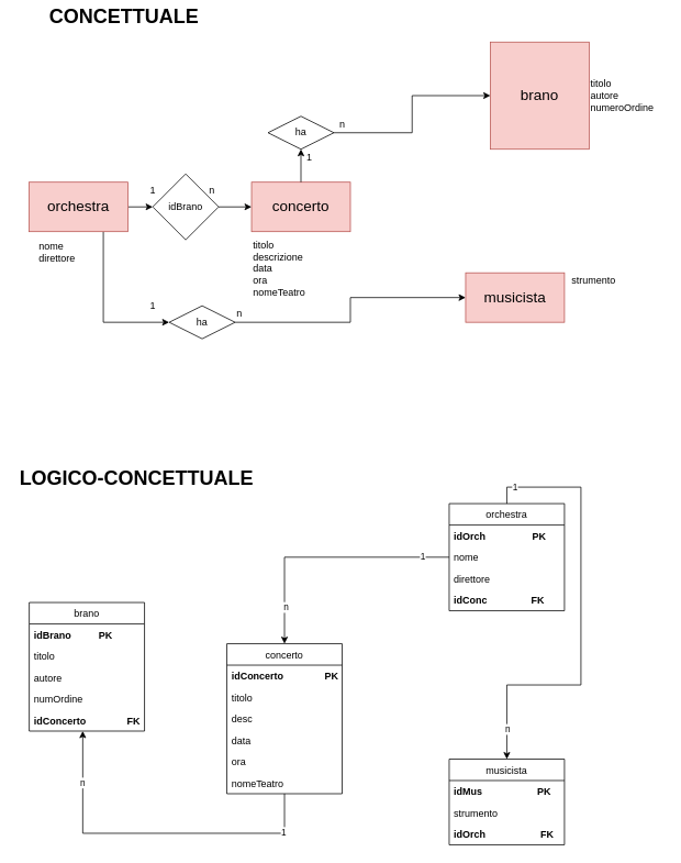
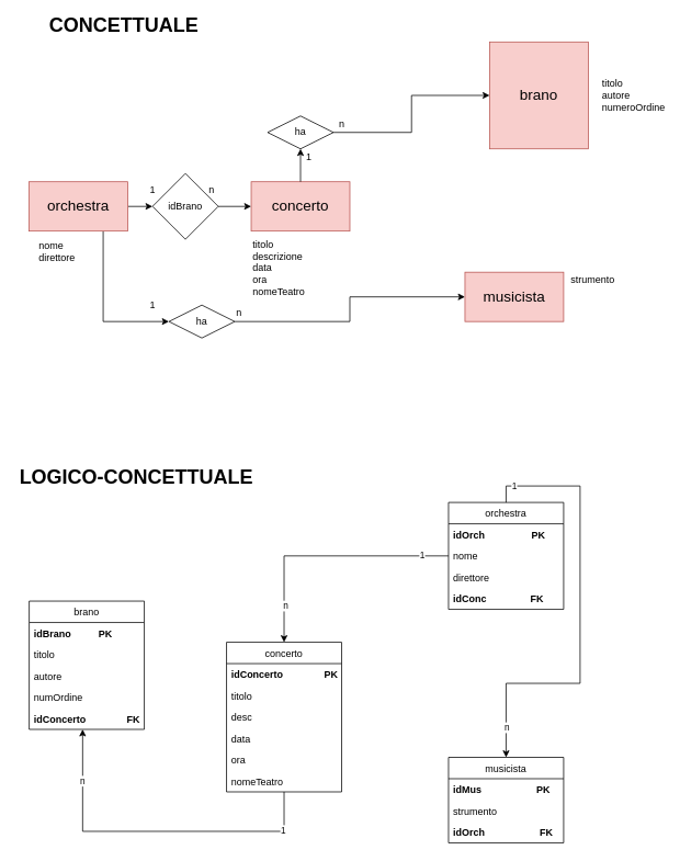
  <mxCell id="0" />
  <mxCell id="1" parent="0" />
  <mxCell id="2" style="edgeStyle=orthogonalEdgeStyle;rounded=0;orthogonalLoop=1;jettySize=auto;html=1;exitX=1;exitY=0.5;exitDx=0;exitDy=0;entryX=0;entryY=0.5;entryDx=0;entryDy=0;" parent="1" source="4" target="10" edge="1"><mxGeometry relative="1" as="geometry" /></mxCell>
  <mxCell id="3" style="edgeStyle=orthogonalEdgeStyle;rounded=0;orthogonalLoop=1;jettySize=auto;html=1;exitX=0.75;exitY=1;exitDx=0;exitDy=0;entryX=0;entryY=0.5;entryDx=0;entryDy=0;" parent="1" source="4" target="18" edge="1"><mxGeometry relative="1" as="geometry" /></mxCell>
  <mxCell id="4" value="&lt;font style=&quot;font-size: 18px&quot;&gt;orchestra&lt;/font&gt;" style="rounded=0;whiteSpace=wrap;html=1;fillColor=#f8cecc;strokeColor=#b85450;" parent="1" vertex="1"><mxGeometry x="35" y="220" width="120" height="60" as="geometry" /></mxCell>
  <mxCell id="5" value="&lt;font style=&quot;font-size: 18px&quot;&gt;brano&lt;/font&gt;" style="rounded=0;whiteSpace=wrap;html=1;fillColor=#f8cecc;strokeColor=#b85450;" parent="1" vertex="1"><mxGeometry x="595" y="50" width="120" height="130" as="geometry" /></mxCell>
  <mxCell id="6" value="" style="edgeStyle=orthogonalEdgeStyle;rounded=0;orthogonalLoop=1;jettySize=auto;html=1;" parent="1" source="12" target="5" edge="1"><mxGeometry relative="1" as="geometry"><mxPoint x="365" y="110" as="sourcePoint" /><mxPoint x="535" y="220" as="targetPoint" /></mxGeometry></mxCell>
  <mxCell id="7" value="&lt;font style=&quot;font-size: 18px&quot;&gt;concerto&lt;/font&gt;" style="rounded=0;whiteSpace=wrap;html=1;fillColor=#f8cecc;strokeColor=#b85450;" parent="1" vertex="1"><mxGeometry x="305" y="220" width="120" height="60" as="geometry" /></mxCell>
  <mxCell id="8" value="&lt;font style=&quot;font-size: 18px&quot;&gt;musicista&lt;/font&gt;" style="rounded=0;whiteSpace=wrap;html=1;fillColor=#f8cecc;strokeColor=#b85450;" parent="1" vertex="1"><mxGeometry x="565" y="330" width="120" height="60" as="geometry" /></mxCell>
  <mxCell id="9" style="edgeStyle=orthogonalEdgeStyle;rounded=0;orthogonalLoop=1;jettySize=auto;html=1;exitX=1;exitY=0.5;exitDx=0;exitDy=0;entryX=0;entryY=0.5;entryDx=0;entryDy=0;" parent="1" source="10" target="7" edge="1"><mxGeometry relative="1" as="geometry" /></mxCell>
  <mxCell id="10" value="idBrano" style="rhombus;whiteSpace=wrap;html=1;" parent="1" vertex="1"><mxGeometry x="185" y="210" width="80" height="80" as="geometry" /></mxCell>
  <mxCell id="11" value="" style="edgeStyle=orthogonalEdgeStyle;rounded=0;orthogonalLoop=1;jettySize=auto;html=1;" parent="1" source="7" target="12" edge="1"><mxGeometry relative="1" as="geometry"><mxPoint x="395" y="200" as="sourcePoint" /></mxGeometry></mxCell>
  <mxCell id="12" value="ha" style="rhombus;whiteSpace=wrap;html=1;rounded=0;" parent="1" vertex="1"><mxGeometry x="325" y="140" width="80" height="40" as="geometry" /></mxCell>
- <mxCell id="13" value="&lt;font style=&quot;font-size: 24px&quot;&gt;&lt;b&gt;CONCETTUALE&lt;/b&gt;&lt;/font&gt;" style="text;html=1;align=center;verticalAlign=middle;resizable=0;points=[];autosize=1;" parent="1" vertex="1"><mxGeometry x="50" y="10" width="200" height="20" as="geometry" /></mxCell>
+ <mxCell id="13" value="&lt;font style=&quot;font-size: 24px&quot;&gt;&lt;b&gt;CONCETTUALE&lt;/b&gt;&lt;/font&gt;" style="text;html=1;align=center;verticalAlign=middle;resizable=0;points=[];autosize=1;" parent="1" vertex="1"><mxGeometry x="50" y="20" width="200" height="20" as="geometry" /></mxCell>
  <mxCell id="14" value="nome&lt;br&gt;direttore" style="text;html=1;align=left;verticalAlign=middle;resizable=0;points=[];autosize=1;" parent="1" vertex="1"><mxGeometry x="45" y="290" width="60" height="30" as="geometry" /></mxCell>
  <mxCell id="15" value="titolo&lt;br&gt;descrizione&lt;br&gt;data&lt;br&gt;ora&lt;br&gt;nomeTeatro" style="text;html=1;align=left;verticalAlign=middle;resizable=0;points=[];autosize=1;" parent="1" vertex="1"><mxGeometry x="305" y="285" width="80" height="80" as="geometry" /></mxCell>
- <mxCell id="16" value="titolo&lt;br&gt;autore&lt;br&gt;numeroOrdine" style="text;html=1;align=left;verticalAlign=middle;resizable=0;points=[];autosize=1;" parent="1" vertex="1"><mxGeometry x="715" y="90" width="90" height="50" as="geometry" /></mxCell>
+ <mxCell id="16" value="titolo&lt;br&gt;autore&lt;br&gt;numeroOrdine" style="text;html=1;align=left;verticalAlign=middle;resizable=0;points=[];autosize=1;" parent="1" vertex="1"><mxGeometry x="730" y="90" width="90" height="50" as="geometry" /></mxCell>
  <mxCell id="17" style="edgeStyle=orthogonalEdgeStyle;rounded=0;orthogonalLoop=1;jettySize=auto;html=1;exitX=1;exitY=0.5;exitDx=0;exitDy=0;" parent="1" source="18" target="8" edge="1"><mxGeometry relative="1" as="geometry" /></mxCell>
  <mxCell id="18" value="ha" style="rhombus;whiteSpace=wrap;html=1;rounded=0;" parent="1" vertex="1"><mxGeometry x="205" y="370" width="80" height="40" as="geometry" /></mxCell>
  <mxCell id="19" value="n" style="text;html=1;align=center;verticalAlign=middle;resizable=0;points=[];autosize=1;" parent="1" vertex="1"><mxGeometry x="280" y="370" width="20" height="20" as="geometry" /></mxCell>
  <mxCell id="20" value="strumento" style="text;html=1;align=center;verticalAlign=middle;resizable=0;points=[];autosize=1;" parent="1" vertex="1"><mxGeometry x="685" y="330" width="70" height="20" as="geometry" /></mxCell>
  <mxCell id="21" value="&lt;font style=&quot;font-size: 24px&quot;&gt;&lt;b&gt;LOGICO-CONCETTUALE&lt;/b&gt;&lt;/font&gt;" style="text;html=1;align=center;verticalAlign=middle;resizable=0;points=[];autosize=1;" parent="1" vertex="1"><mxGeometry x="20" y="570" width="290" height="20" as="geometry" /></mxCell>
  <mxCell id="22" value="brano" style="swimlane;fontStyle=0;childLayout=stackLayout;horizontal=1;startSize=26;fillColor=none;horizontalStack=0;resizeParent=1;resizeParentMax=0;resizeLast=0;collapsible=1;marginBottom=0;" parent="1" vertex="1"><mxGeometry x="35" y="730" width="140" height="156" as="geometry" /></mxCell>
  <mxCell id="23" value="idBrano          PK" style="text;strokeColor=none;fillColor=none;align=left;verticalAlign=top;spacingLeft=4;spacingRight=4;overflow=hidden;rotatable=0;points=[[0,0.5],[1,0.5]];portConstraint=eastwest;fontStyle=1" parent="22" vertex="1"><mxGeometry y="26" width="140" height="26" as="geometry" /></mxCell>
  <mxCell id="24" value="titolo" style="text;strokeColor=none;fillColor=none;align=left;verticalAlign=top;spacingLeft=4;spacingRight=4;overflow=hidden;rotatable=0;points=[[0,0.5],[1,0.5]];portConstraint=eastwest;" parent="22" vertex="1"><mxGeometry y="52" width="140" height="26" as="geometry" /></mxCell>
  <mxCell id="25" value="autore" style="text;strokeColor=none;fillColor=none;align=left;verticalAlign=top;spacingLeft=4;spacingRight=4;overflow=hidden;rotatable=0;points=[[0,0.5],[1,0.5]];portConstraint=eastwest;" parent="22" vertex="1"><mxGeometry y="78" width="140" height="26" as="geometry" /></mxCell>
  <mxCell id="26" value="numOrdine" style="text;strokeColor=none;fillColor=none;align=left;verticalAlign=top;spacingLeft=4;spacingRight=4;overflow=hidden;rotatable=0;points=[[0,0.5],[1,0.5]];portConstraint=eastwest;" parent="22" vertex="1"><mxGeometry y="104" width="140" height="26" as="geometry" /></mxCell>
  <mxCell id="27" value="idConcerto               FK" style="text;strokeColor=none;fillColor=none;align=left;verticalAlign=top;spacingLeft=4;spacingRight=4;overflow=hidden;rotatable=0;points=[[0,0.5],[1,0.5]];portConstraint=eastwest;fontStyle=1" parent="22" vertex="1"><mxGeometry y="130" width="140" height="26" as="geometry" /></mxCell>
  <mxCell id="28" style="edgeStyle=orthogonalEdgeStyle;rounded=0;orthogonalLoop=1;jettySize=auto;html=1;exitX=0.5;exitY=0;exitDx=0;exitDy=0;entryX=0.5;entryY=0;entryDx=0;entryDy=0;" parent="1" source="31" target="46" edge="1"><mxGeometry relative="1" as="geometry" /></mxCell>
  <mxCell id="29" value="1" style="edgeLabel;html=1;align=center;verticalAlign=middle;resizable=0;points=[];" parent="28" vertex="1" connectable="0"><mxGeometry x="-0.891" relative="1" as="geometry"><mxPoint as="offset" /></mxGeometry></mxCell>
  <mxCell id="30" value="n" style="edgeLabel;html=1;align=center;verticalAlign=middle;resizable=0;points=[];" parent="28" vertex="1" connectable="0"><mxGeometry x="0.859" relative="1" as="geometry"><mxPoint as="offset" /></mxGeometry></mxCell>
  <mxCell id="31" value="orchestra" style="swimlane;fontStyle=0;childLayout=stackLayout;horizontal=1;startSize=26;fillColor=none;horizontalStack=0;resizeParent=1;resizeParentMax=0;resizeLast=0;collapsible=1;marginBottom=0;" parent="1" vertex="1"><mxGeometry x="545" y="610" width="140" height="130" as="geometry" /></mxCell>
  <mxCell id="32" value="idOrch                 PK" style="text;strokeColor=none;fillColor=none;align=left;verticalAlign=top;spacingLeft=4;spacingRight=4;overflow=hidden;rotatable=0;points=[[0,0.5],[1,0.5]];portConstraint=eastwest;fontStyle=1" parent="31" vertex="1"><mxGeometry y="26" width="140" height="26" as="geometry" /></mxCell>
  <mxCell id="33" value="nome" style="text;strokeColor=none;fillColor=none;align=left;verticalAlign=top;spacingLeft=4;spacingRight=4;overflow=hidden;rotatable=0;points=[[0,0.5],[1,0.5]];portConstraint=eastwest;fontStyle=0" parent="31" vertex="1"><mxGeometry y="52" width="140" height="26" as="geometry" /></mxCell>
  <mxCell id="34" value="direttore" style="text;strokeColor=none;fillColor=none;align=left;verticalAlign=top;spacingLeft=4;spacingRight=4;overflow=hidden;rotatable=0;points=[[0,0.5],[1,0.5]];portConstraint=eastwest;" parent="31" vertex="1"><mxGeometry y="78" width="140" height="26" as="geometry" /></mxCell>
  <mxCell id="35" value="idConc                FK" style="text;strokeColor=none;fillColor=none;align=left;verticalAlign=top;spacingLeft=4;spacingRight=4;overflow=hidden;rotatable=0;points=[[0,0.5],[1,0.5]];portConstraint=eastwest;fontStyle=1" parent="31" vertex="1"><mxGeometry y="104" width="140" height="26" as="geometry" /></mxCell>
  <mxCell id="36" value="concerto" style="swimlane;fontStyle=0;childLayout=stackLayout;horizontal=1;startSize=26;fillColor=none;horizontalStack=0;resizeParent=1;resizeParentMax=0;resizeLast=0;collapsible=1;marginBottom=0;" parent="1" vertex="1"><mxGeometry x="275" y="780" width="140" height="182" as="geometry" /></mxCell>
  <mxCell id="37" value="idConcerto               PK" style="text;strokeColor=none;fillColor=none;align=left;verticalAlign=top;spacingLeft=4;spacingRight=4;overflow=hidden;rotatable=0;points=[[0,0.5],[1,0.5]];portConstraint=eastwest;fontStyle=1" parent="36" vertex="1"><mxGeometry y="26" width="140" height="26" as="geometry" /></mxCell>
  <mxCell id="38" value="titolo" style="text;strokeColor=none;fillColor=none;align=left;verticalAlign=top;spacingLeft=4;spacingRight=4;overflow=hidden;rotatable=0;points=[[0,0.5],[1,0.5]];portConstraint=eastwest;" parent="36" vertex="1"><mxGeometry y="52" width="140" height="26" as="geometry" /></mxCell>
  <mxCell id="39" value="desc" style="text;strokeColor=none;fillColor=none;align=left;verticalAlign=top;spacingLeft=4;spacingRight=4;overflow=hidden;rotatable=0;points=[[0,0.5],[1,0.5]];portConstraint=eastwest;" parent="36" vertex="1"><mxGeometry y="78" width="140" height="26" as="geometry" /></mxCell>
  <mxCell id="40" value="data" style="text;strokeColor=none;fillColor=none;align=left;verticalAlign=top;spacingLeft=4;spacingRight=4;overflow=hidden;rotatable=0;points=[[0,0.5],[1,0.5]];portConstraint=eastwest;" parent="36" vertex="1"><mxGeometry y="104" width="140" height="26" as="geometry" /></mxCell>
  <mxCell id="41" value="ora" style="text;strokeColor=none;fillColor=none;align=left;verticalAlign=top;spacingLeft=4;spacingRight=4;overflow=hidden;rotatable=0;points=[[0,0.5],[1,0.5]];portConstraint=eastwest;" parent="36" vertex="1"><mxGeometry y="130" width="140" height="26" as="geometry" /></mxCell>
  <mxCell id="42" value="nomeTeatro" style="text;strokeColor=none;fillColor=none;align=left;verticalAlign=top;spacingLeft=4;spacingRight=4;overflow=hidden;rotatable=0;points=[[0,0.5],[1,0.5]];portConstraint=eastwest;" parent="36" vertex="1"><mxGeometry y="156" width="140" height="26" as="geometry" /></mxCell>
  <mxCell id="43" style="edgeStyle=orthogonalEdgeStyle;rounded=0;orthogonalLoop=1;jettySize=auto;html=1;exitX=0;exitY=0.5;exitDx=0;exitDy=0;entryX=0.5;entryY=0;entryDx=0;entryDy=0;" parent="1" source="33" target="36" edge="1"><mxGeometry relative="1" as="geometry"><Array as="points"><mxPoint x="345" y="675" /></Array><mxPoint x="415" y="675" as="targetPoint" /></mxGeometry></mxCell>
  <mxCell id="44" value="1" style="edgeLabel;html=1;align=center;verticalAlign=middle;resizable=0;points=[];" parent="43" vertex="1" connectable="0"><mxGeometry x="-0.781" y="-2" relative="1" as="geometry"><mxPoint as="offset" /></mxGeometry></mxCell>
  <mxCell id="45" value="n" style="edgeLabel;html=1;align=center;verticalAlign=middle;resizable=0;points=[];" parent="43" vertex="1" connectable="0"><mxGeometry x="0.703" y="1" relative="1" as="geometry"><mxPoint as="offset" /></mxGeometry></mxCell>
  <mxCell id="46" value="musicista" style="swimlane;fontStyle=0;childLayout=stackLayout;horizontal=1;startSize=26;fillColor=none;horizontalStack=0;resizeParent=1;resizeParentMax=0;resizeLast=0;collapsible=1;marginBottom=0;" parent="1" vertex="1"><mxGeometry x="545" y="920" width="140" height="104" as="geometry"><mxRectangle x="560" y="950" width="60" height="26" as="alternateBounds" /></mxGeometry></mxCell>
  <mxCell id="47" value="idMus                    PK" style="text;strokeColor=none;fillColor=none;align=left;verticalAlign=top;spacingLeft=4;spacingRight=4;overflow=hidden;rotatable=0;points=[[0,0.5],[1,0.5]];portConstraint=eastwest;fontStyle=1" parent="46" vertex="1"><mxGeometry y="26" width="140" height="26" as="geometry" /></mxCell>
  <mxCell id="48" value="strumento" style="text;strokeColor=none;fillColor=none;align=left;verticalAlign=top;spacingLeft=4;spacingRight=4;overflow=hidden;rotatable=0;points=[[0,0.5],[1,0.5]];portConstraint=eastwest;" parent="46" vertex="1"><mxGeometry y="52" width="140" height="26" as="geometry" /></mxCell>
  <mxCell id="49" value="idOrch                    FK" style="text;strokeColor=none;fillColor=none;align=left;verticalAlign=top;spacingLeft=4;spacingRight=4;overflow=hidden;rotatable=0;points=[[0,0.5],[1,0.5]];portConstraint=eastwest;fontStyle=1" parent="46" vertex="1"><mxGeometry y="78" width="140" height="26" as="geometry" /></mxCell>
  <mxCell id="50" value="1" style="text;html=1;align=center;verticalAlign=middle;resizable=0;points=[];autosize=1;" parent="1" vertex="1"><mxGeometry x="175" y="220" width="20" height="20" as="geometry" /></mxCell>
  <mxCell id="51" value="&amp;nbsp;n" style="text;html=1;align=center;verticalAlign=middle;resizable=0;points=[];autosize=1;" parent="1" vertex="1"><mxGeometry x="240" y="220" width="30" height="20" as="geometry" /></mxCell>
  <mxCell id="52" value="1" style="text;html=1;align=center;verticalAlign=middle;resizable=0;points=[];autosize=1;" parent="1" vertex="1"><mxGeometry x="175" y="360" width="20" height="20" as="geometry" /></mxCell>
  <mxCell id="53" value="1" style="text;html=1;align=center;verticalAlign=middle;resizable=0;points=[];autosize=1;" parent="1" vertex="1"><mxGeometry x="365" y="180" width="20" height="20" as="geometry" /></mxCell>
  <mxCell id="54" value="n" style="text;html=1;align=center;verticalAlign=middle;resizable=0;points=[];autosize=1;" parent="1" vertex="1"><mxGeometry x="405" y="140" width="20" height="20" as="geometry" /></mxCell>
  <mxCell id="55" style="edgeStyle=orthogonalEdgeStyle;rounded=0;orthogonalLoop=1;jettySize=auto;html=1;" parent="1" source="36" target="22" edge="1"><mxGeometry relative="1" as="geometry"><Array as="points"><mxPoint x="345" y="1010" /><mxPoint x="100" y="1010" /></Array><mxPoint x="300" y="1010" as="sourcePoint" /><mxPoint x="100" y="1115" as="targetPoint" /></mxGeometry></mxCell>
  <mxCell id="56" value="1" style="edgeLabel;html=1;align=center;verticalAlign=middle;resizable=0;points=[];" parent="55" vertex="1" connectable="0"><mxGeometry x="-0.781" y="-2" relative="1" as="geometry"><mxPoint as="offset" /></mxGeometry></mxCell>
  <mxCell id="57" value="n" style="edgeLabel;html=1;align=center;verticalAlign=middle;resizable=0;points=[];" parent="55" vertex="1" connectable="0"><mxGeometry x="0.703" y="1" relative="1" as="geometry"><mxPoint as="offset" /></mxGeometry></mxCell>
